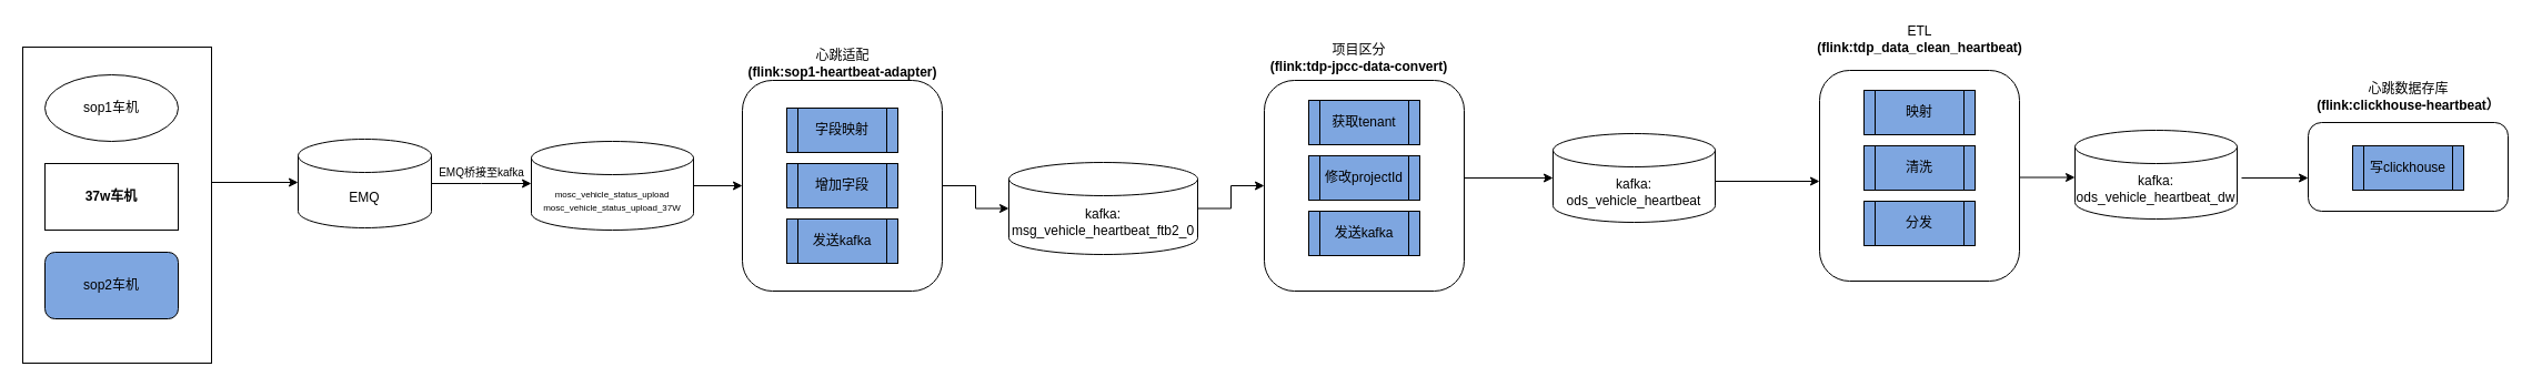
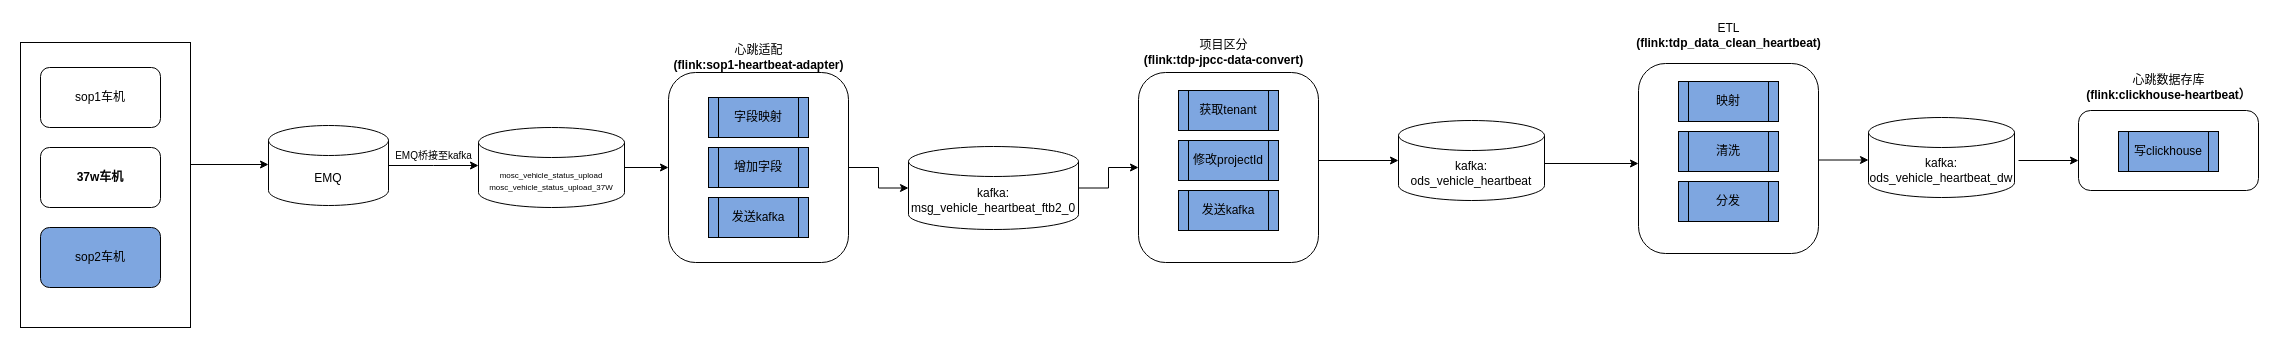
  <mxCell id="0" />
  <mxCell id="1" parent="0" />
  <mxCell id="2" value="" style="rounded=0;whiteSpace=wrap;html=1;" parent="1" vertex="1"><mxGeometry x="20" y="42" width="170" height="285" as="geometry" /></mxCell>
- <mxCell id="3" value="sop1车机" style="ellipse;whiteSpace=wrap;html=1;" parent="1" vertex="1"><mxGeometry x="40" y="67" width="120" height="60" as="geometry" /></mxCell>
+ <mxCell id="3" value="sop1车机" style="rounded=1;whiteSpace=wrap;html=1;" parent="1" vertex="1"><mxGeometry x="40" y="67" width="120" height="60" as="geometry" /></mxCell>
  <mxCell id="4" value="sop2车机" style="rounded=1;whiteSpace=wrap;html=1;fillColor=#7ea6e0;" parent="1" vertex="1"><mxGeometry x="40" y="227" width="120" height="60" as="geometry" /></mxCell>
- <mxCell id="5" value="&lt;b&gt;37w车机&lt;/b&gt;" style="whiteSpace=wrap;html=1;rounded=0;" parent="1" vertex="1"><mxGeometry x="40" y="147" width="120" height="60" as="geometry" /></mxCell>
+ <mxCell id="5" value="&lt;b&gt;37w车机&lt;/b&gt;" style="rounded=1;whiteSpace=wrap;html=1;" parent="1" vertex="1"><mxGeometry x="40" y="147" width="120" height="60" as="geometry" /></mxCell>
  <mxCell id="6" style="edgeStyle=orthogonalEdgeStyle;rounded=0;orthogonalLoop=1;jettySize=auto;html=1;exitX=1;exitY=0.5;exitDx=0;exitDy=0;exitPerimeter=0;entryX=0;entryY=0.5;entryDx=0;entryDy=0;fontSize=8;" parent="1" source="7" target="20" edge="1"><mxGeometry relative="1" as="geometry" /></mxCell>
  <mxCell id="7" value="&lt;font style=&quot;font-size: 8px&quot;&gt;mosc_vehicle_status_upload&lt;br&gt;mosc_vehicle_status_upload_37W&lt;/font&gt;" style="shape=cylinder3;whiteSpace=wrap;html=1;boundedLbl=1;backgroundOutline=1;size=15;fontSize=10;" parent="1" vertex="1"><mxGeometry x="478" y="127" width="146" height="80" as="geometry" /></mxCell>
  <mxCell id="8" style="edgeStyle=orthogonalEdgeStyle;rounded=0;orthogonalLoop=1;jettySize=auto;html=1;exitX=1;exitY=0.5;exitDx=0;exitDy=0;exitPerimeter=0;entryX=0;entryY=0.5;entryDx=0;entryDy=0;fontSize=6;" parent="1" source="9" edge="1"><mxGeometry relative="1" as="geometry"><mxPoint x="478" y="165" as="targetPoint" /></mxGeometry></mxCell>
  <mxCell id="9" value="EMQ" style="shape=cylinder3;whiteSpace=wrap;html=1;boundedLbl=1;backgroundOutline=1;size=15;" parent="1" vertex="1"><mxGeometry x="268" y="125" width="120" height="80" as="geometry" /></mxCell>
  <mxCell id="10" value="" style="rounded=1;whiteSpace=wrap;html=1;" parent="1" vertex="1"><mxGeometry x="1138" y="72" width="180" height="190" as="geometry" /></mxCell>
  <mxCell id="11" value="获取tenant" style="shape=process;whiteSpace=wrap;html=1;backgroundOutline=1;fillColor=#7EA6E0;" parent="1" vertex="1"><mxGeometry x="1178" y="90" width="100" height="40" as="geometry" /></mxCell>
  <mxCell id="12" value="修改projectId" style="shape=process;whiteSpace=wrap;html=1;backgroundOutline=1;fillColor=#7EA6E0;" parent="1" vertex="1"><mxGeometry x="1178" y="140" width="100" height="40" as="geometry" /></mxCell>
  <mxCell id="13" value="发送kafka" style="shape=process;whiteSpace=wrap;html=1;backgroundOutline=1;fillColor=#7EA6E0;" parent="1" vertex="1"><mxGeometry x="1178" y="190" width="100" height="40" as="geometry" /></mxCell>
  <mxCell id="14" value="&lt;div&gt;心跳适配&lt;/div&gt;&lt;div&gt;&lt;b&gt;(flink:&lt;/b&gt;&lt;b&gt;sop1-heartbeat-adapter)&lt;/b&gt;&lt;/div&gt;" style="text;html=1;align=center;verticalAlign=middle;resizable=0;points=[];autosize=1;strokeColor=none;fillColor=none;" parent="1" vertex="1"><mxGeometry x="663" y="42" width="190" height="30" as="geometry" /></mxCell>
  <mxCell id="15" value="kafka:&lt;br&gt;ods_vehicle_heartbeat" style="shape=cylinder3;whiteSpace=wrap;html=1;boundedLbl=1;backgroundOutline=1;size=15;" parent="1" vertex="1"><mxGeometry x="1398" y="120" width="146" height="80" as="geometry" /></mxCell>
  <mxCell id="16" value="EMQ桥接至kafka" style="text;html=1;align=center;verticalAlign=middle;resizable=0;points=[];autosize=1;strokeColor=none;fillColor=none;fontSize=10;" parent="1" vertex="1"><mxGeometry x="388" y="145" width="90" height="20" as="geometry" /></mxCell>
  <mxCell id="17" style="edgeStyle=orthogonalEdgeStyle;rounded=0;orthogonalLoop=1;jettySize=auto;html=1;exitX=1;exitY=0.5;exitDx=0;exitDy=0;exitPerimeter=0;fontSize=8;" parent="1" source="18" target="10" edge="1"><mxGeometry relative="1" as="geometry" /></mxCell>
  <mxCell id="18" value="kafka:&lt;br&gt;msg_vehicle_heartbeat_ftb2_0" style="shape=cylinder3;whiteSpace=wrap;html=1;boundedLbl=1;backgroundOutline=1;size=15;" parent="1" vertex="1"><mxGeometry x="908" y="146" width="170" height="83" as="geometry" /></mxCell>
  <mxCell id="19" style="edgeStyle=orthogonalEdgeStyle;rounded=0;orthogonalLoop=1;jettySize=auto;html=1;exitX=1;exitY=0.5;exitDx=0;exitDy=0;entryX=0;entryY=0.5;entryDx=0;entryDy=0;entryPerimeter=0;fontSize=8;" parent="1" source="20" target="18" edge="1"><mxGeometry relative="1" as="geometry" /></mxCell>
  <mxCell id="20" value="" style="rounded=1;whiteSpace=wrap;html=1;" parent="1" vertex="1"><mxGeometry x="668" y="72" width="180" height="190" as="geometry" /></mxCell>
  <mxCell id="21" value="字段映射" style="shape=process;whiteSpace=wrap;html=1;backgroundOutline=1;fillColor=#7EA6E0;" parent="1" vertex="1"><mxGeometry x="708" y="97" width="100" height="40" as="geometry" /></mxCell>
  <mxCell id="22" value="增加字段" style="shape=process;whiteSpace=wrap;html=1;backgroundOutline=1;fillColor=#7EA6E0;" parent="1" vertex="1"><mxGeometry x="708" y="147" width="100" height="40" as="geometry" /></mxCell>
  <mxCell id="23" value="发送kafka" style="shape=process;whiteSpace=wrap;html=1;backgroundOutline=1;fillColor=#7EA6E0;" parent="1" vertex="1"><mxGeometry x="708" y="197" width="100" height="40" as="geometry" /></mxCell>
  <mxCell id="24" value="&lt;div&gt;项目区分&lt;/div&gt;&lt;div&gt;&lt;b&gt;(flink:tdp-jpcc-data-convert&lt;/b&gt;&lt;b&gt;)&lt;/b&gt;&lt;/div&gt;" style="text;html=1;align=center;verticalAlign=middle;resizable=0;points=[];autosize=1;strokeColor=none;fillColor=none;" parent="1" vertex="1"><mxGeometry x="1138" y="37" width="170" height="30" as="geometry" /></mxCell>
  <mxCell id="25" value="" style="endArrow=classic;html=1;rounded=0;fontSize=8;" parent="1" edge="1"><mxGeometry relative="1" as="geometry"><mxPoint x="190" y="164" as="sourcePoint" /><mxPoint x="268" y="164" as="targetPoint" /></mxGeometry></mxCell>
  <mxCell id="26" value="" style="endArrow=classic;html=1;rounded=0;fontSize=8;" parent="1" edge="1"><mxGeometry relative="1" as="geometry"><mxPoint x="1318" y="160" as="sourcePoint" /><mxPoint x="1398" y="160" as="targetPoint" /></mxGeometry></mxCell>
  <mxCell id="27" value="&lt;div&gt;ETL&lt;br&gt;&lt;/div&gt;&lt;div&gt;&lt;b&gt;(flink:tdp_data_clean_heartbeat&lt;/b&gt;&lt;b&gt;)&lt;/b&gt;&lt;/div&gt;" style="text;html=1;align=center;verticalAlign=middle;resizable=0;points=[];autosize=1;strokeColor=none;fillColor=none;" parent="1" vertex="1"><mxGeometry x="1628" y="20" width="200" height="30" as="geometry" /></mxCell>
  <mxCell id="28" value="kafka:&lt;br&gt;ods_vehicle_heartbeat_dw" style="shape=cylinder3;whiteSpace=wrap;html=1;boundedLbl=1;backgroundOutline=1;size=15;" parent="1" vertex="1"><mxGeometry x="1868" y="117" width="146" height="80" as="geometry" /></mxCell>
  <mxCell id="29" value="" style="endArrow=classic;html=1;rounded=0;fontSize=8;" parent="1" edge="1"><mxGeometry width="50" height="50" relative="1" as="geometry"><mxPoint x="1818" y="159.5" as="sourcePoint" /><mxPoint x="1868" y="159.5" as="targetPoint" /></mxGeometry></mxCell>
  <mxCell id="30" value="" style="rounded=1;whiteSpace=wrap;html=1;" parent="1" vertex="1"><mxGeometry x="2078" y="110" width="180" height="80" as="geometry" /></mxCell>
  <mxCell id="31" value="写clickhouse" style="shape=process;whiteSpace=wrap;html=1;backgroundOutline=1;fillColor=#7EA6E0;" parent="1" vertex="1"><mxGeometry x="2118" y="131" width="100" height="40" as="geometry" /></mxCell>
  <mxCell id="32" value="&lt;div&gt;心跳数据存库&lt;/div&gt;&lt;div&gt;&lt;b&gt;(flink:clickhouse-heartbeat）&lt;/b&gt;&lt;/div&gt;" style="text;html=1;align=center;verticalAlign=middle;resizable=0;points=[];autosize=1;strokeColor=none;fillColor=none;" parent="1" vertex="1"><mxGeometry x="2078" y="72" width="180" height="30" as="geometry" /></mxCell>
  <mxCell id="33" value="" style="rounded=1;whiteSpace=wrap;html=1;" parent="1" vertex="1"><mxGeometry x="1638" y="63" width="180" height="190" as="geometry" /></mxCell>
  <mxCell id="34" value="映射" style="shape=process;whiteSpace=wrap;html=1;backgroundOutline=1;fillColor=#7EA6E0;" parent="1" vertex="1"><mxGeometry x="1678" y="81" width="100" height="40" as="geometry" /></mxCell>
  <mxCell id="35" value="清洗" style="shape=process;whiteSpace=wrap;html=1;backgroundOutline=1;fillColor=#7EA6E0;" parent="1" vertex="1"><mxGeometry x="1678" y="131" width="100" height="40" as="geometry" /></mxCell>
  <mxCell id="36" value="分发" style="shape=process;whiteSpace=wrap;html=1;backgroundOutline=1;fillColor=#7EA6E0;" parent="1" vertex="1"><mxGeometry x="1678" y="181" width="100" height="40" as="geometry" /></mxCell>
  <mxCell id="37" value="" style="endArrow=classic;html=1;rounded=0;fontSize=8;" parent="1" edge="1"><mxGeometry relative="1" as="geometry"><mxPoint x="1544" y="163" as="sourcePoint" /><mxPoint x="1638" y="163" as="targetPoint" /></mxGeometry></mxCell>
  <mxCell id="38" value="" style="endArrow=classic;html=1;rounded=0;fontSize=8;" parent="1" edge="1"><mxGeometry relative="1" as="geometry"><mxPoint x="2018" y="160" as="sourcePoint" /><mxPoint x="2078" y="160" as="targetPoint" /></mxGeometry></mxCell>
